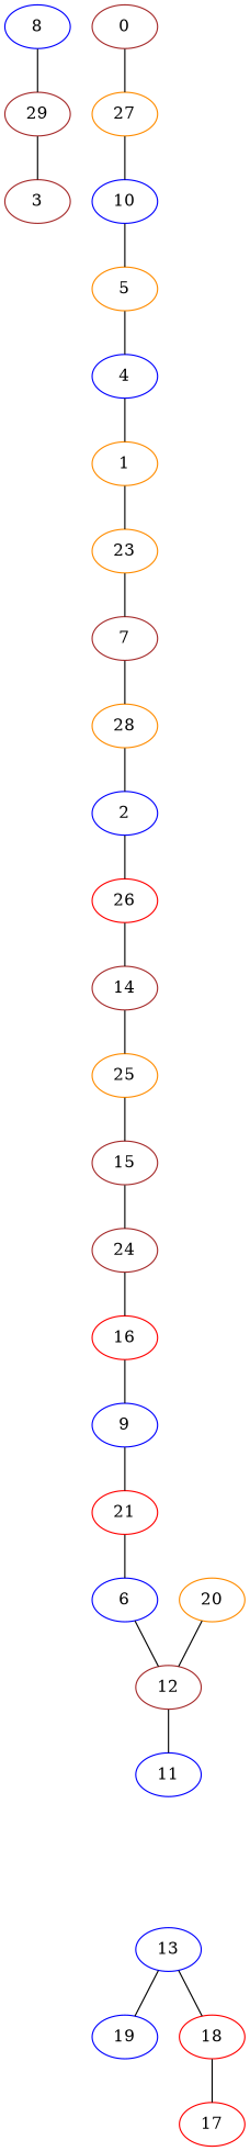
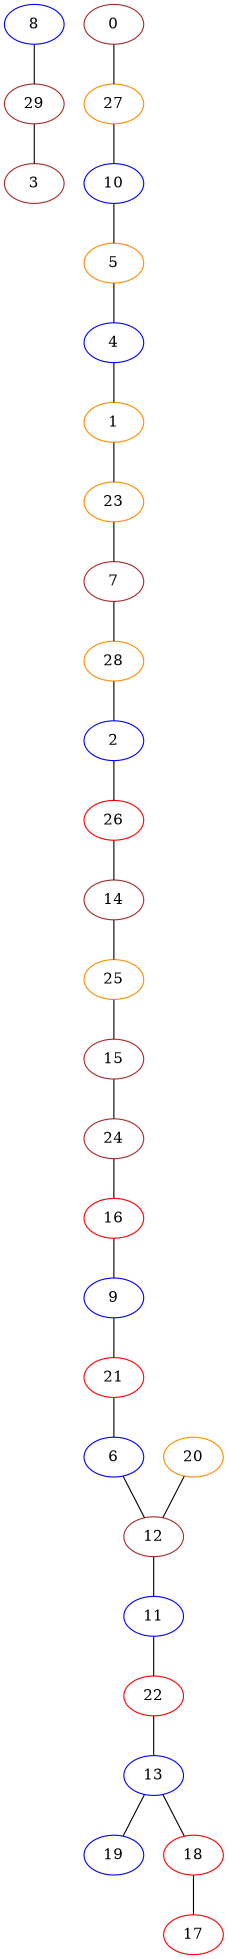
  graph {
    node [color=blue]
    29 [color=brown]
    8
    3 [color=brown]
    0 [color=brown]
    27 [color=darkorange]
    10
    5 [color=darkorange]
    4
    1 [color=darkorange]
    23 [color=darkorange]
    7 [color=brown]
    28 [color=darkorange]
    2
    26 [color=red]
    14 [color=brown]
    25 [color=darkorange]
    15 [color=brown]
    24 [color=brown]
    16 [color=red]
    9
    21 [color=red]
    6
    12 [color=brown]
    20 [color=darkorange]
    11
+   22 [color=red]
    13
    19
    18 [color=red]
    17 [color=red]
    29 -- 3
    8 -- 29
    0 -- 27
    27 -- 10
    10 -- 5
    5 -- 4
    4 -- 1
    1 -- 23
    23 -- 7
    7 -- 28
    28 -- 2
    2 -- 26
    26 -- 14
    14 -- 25
    25 -- 15
    15 -- 24
    24 -- 16
    16 -- 9
    9 -- 21
    21 -- 6
    6 -- 12
    12 -- 11
    20 -- 12
+   11 -- 22
+   22 -- 13
    13 -- 19
    13 -- 18
    18 -- 17
  }
